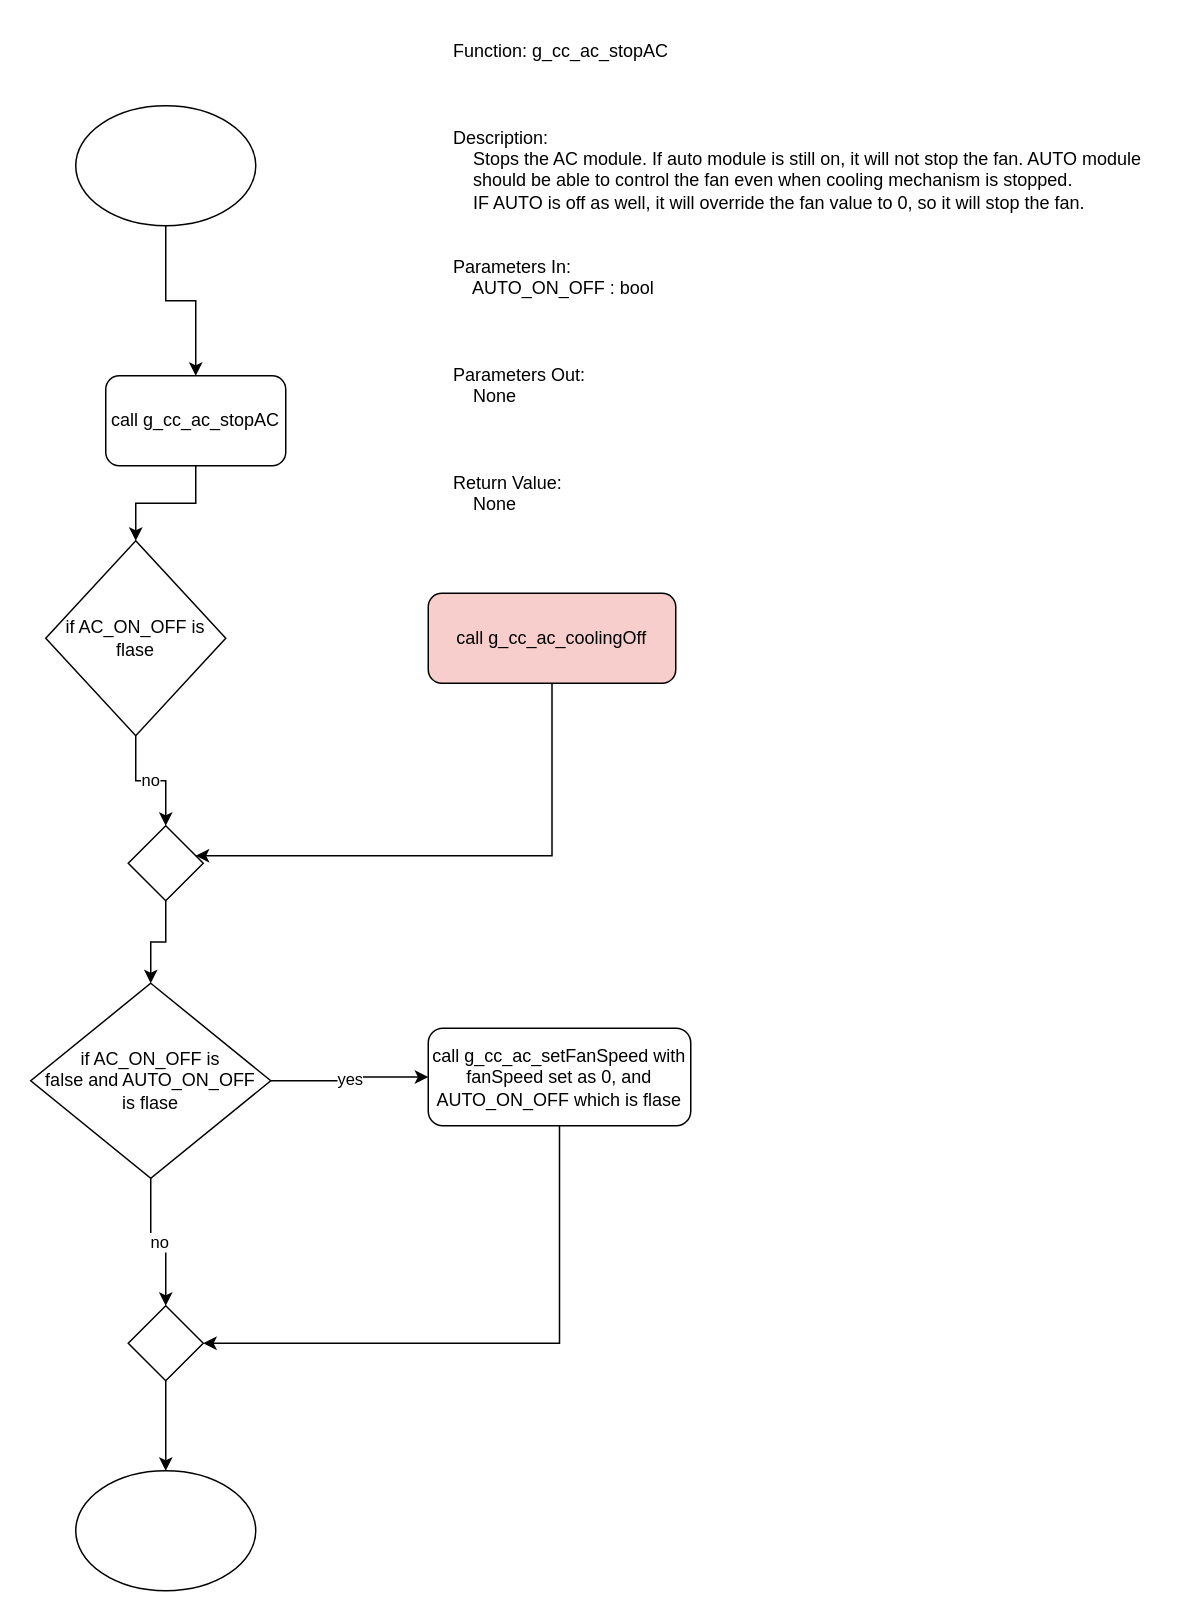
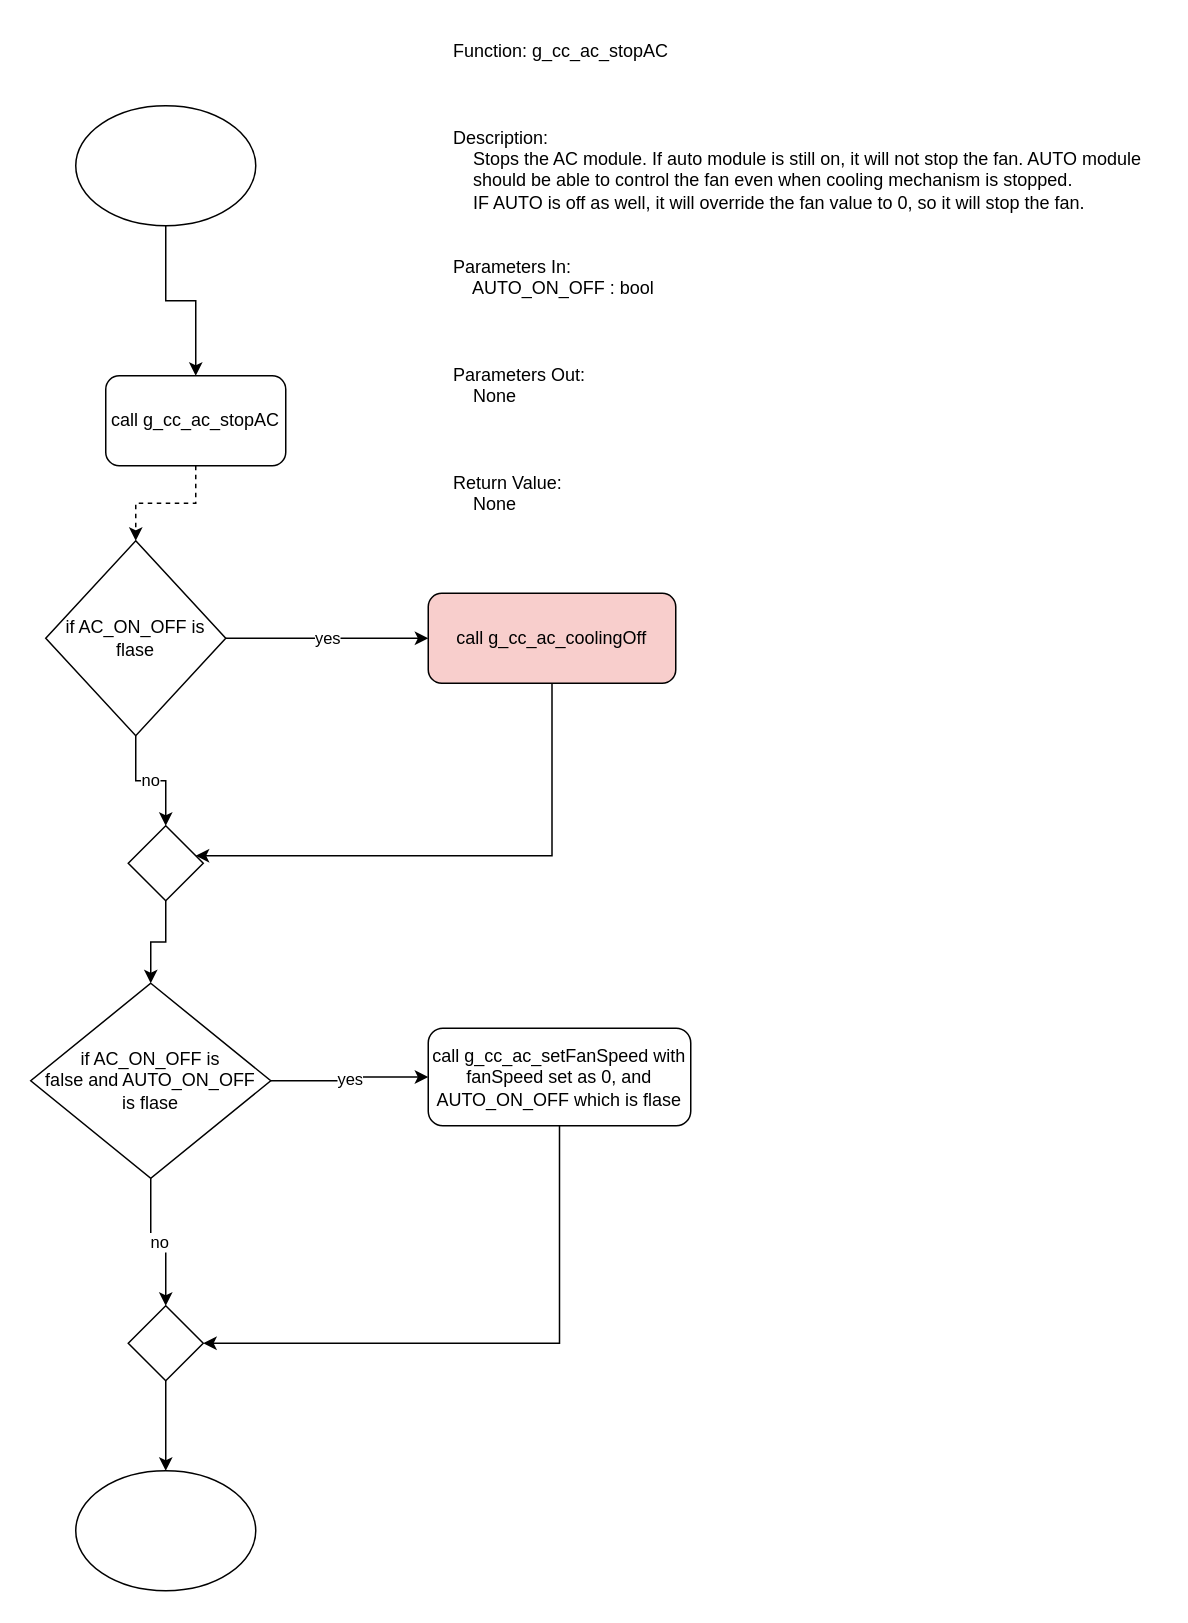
  <mxCell id="0" />
  <mxCell id="1" parent="0" />
  <mxCell id="2" value="Function: g_cc_ac_stopAC&#10;&#10;&#10;&#10;Description:&#10;    Stops the AC module. If auto module is still on, it will not stop the fan. AUTO module&#10;    should be able to control the fan even when cooling mechanism is stopped.&#10;    IF AUTO is off as well, it will override the fan value to 0, so it will stop the fan.&#10;&#10;&#10;Parameters In:&#10;    AUTO_ON_OFF : bool &#10;&#10;&#10;&#10;Parameters Out:&#10;    None&#10;&#10;&#10;&#10;Return Value:&#10;    None" style="text;whiteSpace=wrap;" vertex="1" parent="1"><mxGeometry x="300" y="20" width="470" height="340" as="geometry" /></mxCell>
  <mxCell id="3" style="edgeStyle=orthogonalEdgeStyle;rounded=0;orthogonalLoop=1;jettySize=auto;html=1;" edge="1" parent="1" source="4" target="6"><mxGeometry relative="1" as="geometry"><mxPoint x="110" y="230" as="targetPoint" /></mxGeometry></mxCell>
  <mxCell id="4" value="" style="ellipse;whiteSpace=wrap;html=1;" vertex="1" parent="1"><mxGeometry x="50" y="70" width="120" height="80" as="geometry" /></mxCell>
- <mxCell id="5" style="edgeStyle=orthogonalEdgeStyle;rounded=0;orthogonalLoop=1;jettySize=auto;html=1;" edge="1" parent="1" source="6" target="9"><mxGeometry relative="1" as="geometry"><mxPoint x="110" y="370" as="targetPoint" /></mxGeometry></mxCell>
+ <mxCell id="5" style="edgeStyle=orthogonalEdgeStyle;rounded=0;orthogonalLoop=1;jettySize=auto;html=1;dashed=1;" edge="1" parent="1" source="6" target="9"><mxGeometry relative="1" as="geometry"><mxPoint x="110" y="370" as="targetPoint" /></mxGeometry></mxCell>
  <mxCell id="6" value="call&amp;nbsp;g_cc_ac_stopAC" style="rounded=1;whiteSpace=wrap;html=1;" vertex="1" parent="1"><mxGeometry x="70" y="250" width="120" height="60" as="geometry" /></mxCell>
+ <mxCell id="7" value="yes" style="edgeStyle=orthogonalEdgeStyle;rounded=0;orthogonalLoop=1;jettySize=auto;html=1;" edge="1" parent="1" source="9" target="11"><mxGeometry relative="1" as="geometry"><mxPoint x="280" y="425" as="targetPoint" /></mxGeometry></mxCell>
  <mxCell id="8" value="no" style="edgeStyle=orthogonalEdgeStyle;rounded=0;orthogonalLoop=1;jettySize=auto;html=1;exitX=0.5;exitY=1;exitDx=0;exitDy=0;entryX=0.5;entryY=0;entryDx=0;entryDy=0;" edge="1" parent="1" source="9" target="13"><mxGeometry relative="1" as="geometry" /></mxCell>
  <mxCell id="9" value="if AC_ON_OFF is flase" style="rhombus;whiteSpace=wrap;html=1;" vertex="1" parent="1"><mxGeometry x="30" y="360" width="120" height="130" as="geometry" /></mxCell>
  <mxCell id="10" style="edgeStyle=orthogonalEdgeStyle;rounded=0;orthogonalLoop=1;jettySize=auto;html=1;" edge="1" parent="1" source="11" target="13"><mxGeometry relative="1" as="geometry"><mxPoint x="230" y="590" as="targetPoint" /><Array as="points"><mxPoint x="368" y="570" /></Array></mxGeometry></mxCell>
  <mxCell id="11" value="call&amp;nbsp;g_cc_ac_coolingOff" style="rounded=1;whiteSpace=wrap;html=1;fillColor=#f8cecc;" vertex="1" parent="1"><mxGeometry x="285" y="395" width="165" height="60" as="geometry" /></mxCell>
  <mxCell id="12" style="edgeStyle=orthogonalEdgeStyle;rounded=0;orthogonalLoop=1;jettySize=auto;html=1;exitX=0.5;exitY=1;exitDx=0;exitDy=0;" edge="1" parent="1" source="13" target="16"><mxGeometry relative="1" as="geometry"><mxPoint x="110" y="670" as="targetPoint" /></mxGeometry></mxCell>
  <mxCell id="13" value="" style="rhombus;whiteSpace=wrap;html=1;" vertex="1" parent="1"><mxGeometry x="85" y="550" width="50" height="50" as="geometry" /></mxCell>
  <mxCell id="14" value="yes" style="edgeStyle=orthogonalEdgeStyle;rounded=0;orthogonalLoop=1;jettySize=auto;html=1;" edge="1" parent="1" source="16" target="18"><mxGeometry relative="1" as="geometry"><mxPoint x="260" y="715" as="targetPoint" /></mxGeometry></mxCell>
  <mxCell id="15" value="no" style="edgeStyle=orthogonalEdgeStyle;rounded=0;orthogonalLoop=1;jettySize=auto;html=1;entryX=0.5;entryY=0;entryDx=0;entryDy=0;" edge="1" parent="1" source="16" target="20"><mxGeometry relative="1" as="geometry" /></mxCell>
  <mxCell id="16" value="if AC_ON_OFF is&lt;br&gt;false and AUTO_ON_OFF&lt;br&gt;is flase" style="rhombus;whiteSpace=wrap;html=1;" vertex="1" parent="1"><mxGeometry x="20" y="655" width="160" height="130" as="geometry" /></mxCell>
  <mxCell id="17" style="edgeStyle=orthogonalEdgeStyle;rounded=0;orthogonalLoop=1;jettySize=auto;html=1;" edge="1" parent="1" source="18" target="20"><mxGeometry relative="1" as="geometry"><mxPoint x="372.5" y="870" as="targetPoint" /><Array as="points"><mxPoint x="373" y="895" /></Array></mxGeometry></mxCell>
  <mxCell id="18" value="call g_cc_ac_setFanSpeed with fanSpeed set as 0, and AUTO_ON_OFF which is flase" style="rounded=1;whiteSpace=wrap;html=1;" vertex="1" parent="1"><mxGeometry x="285" y="685" width="175" height="65" as="geometry" /></mxCell>
  <mxCell id="19" style="edgeStyle=orthogonalEdgeStyle;rounded=0;orthogonalLoop=1;jettySize=auto;html=1;" edge="1" parent="1" source="20" target="21"><mxGeometry relative="1" as="geometry"><mxPoint x="110" y="970" as="targetPoint" /></mxGeometry></mxCell>
  <mxCell id="20" value="" style="rhombus;whiteSpace=wrap;html=1;" vertex="1" parent="1"><mxGeometry x="85" y="870" width="50" height="50" as="geometry" /></mxCell>
  <mxCell id="21" value="" style="ellipse;whiteSpace=wrap;html=1;" vertex="1" parent="1"><mxGeometry x="50" y="980" width="120" height="80" as="geometry" /></mxCell>
